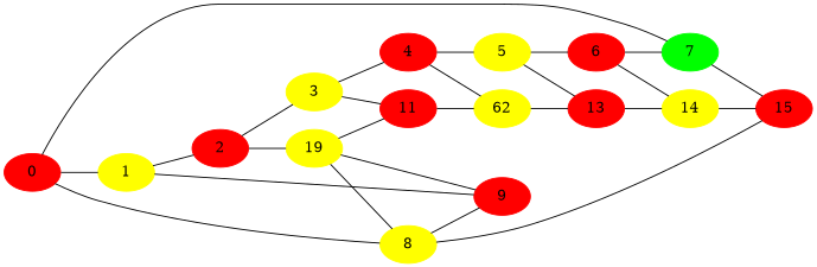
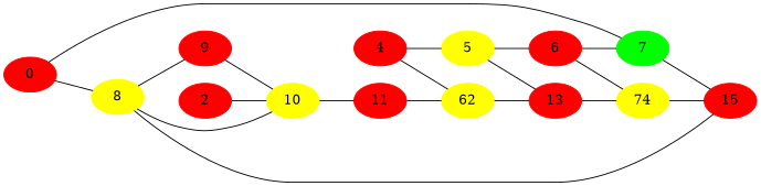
  graph {
    rankdir=LR
    node [color=red style=filled]
-   1 [color=yellow]
    0
    7 [color=green]
    8 [color=yellow]
    2
    9
    15
-   3 [color=yellow]
-   10 [color=yellow label=19]
+   10 [color=yellow]
    4
    11
    5 [color=yellow]
    n13 [color=yellow label=62]
    6
    13
-   14 [color=yellow]
-   1 -- 2
-   1 -- 9
-   0 -- 1
+   14 [color=yellow label=74]
    0 -- 7
    0 -- 8
    7 -- 15
    8 -- 9
    8 -- 15
-   2 -- 3
    2 -- 10
    9 -- 10
-   3 -- 4
-   3 -- 11
    10 -- 8
    10 -- 11
    4 -- 5
    4 -- n13
    11 -- n13
    5 -- 6
    5 -- 13
    n13 -- 13
    6 -- 7
    6 -- 14
    13 -- 14
    14 -- 15
  }
